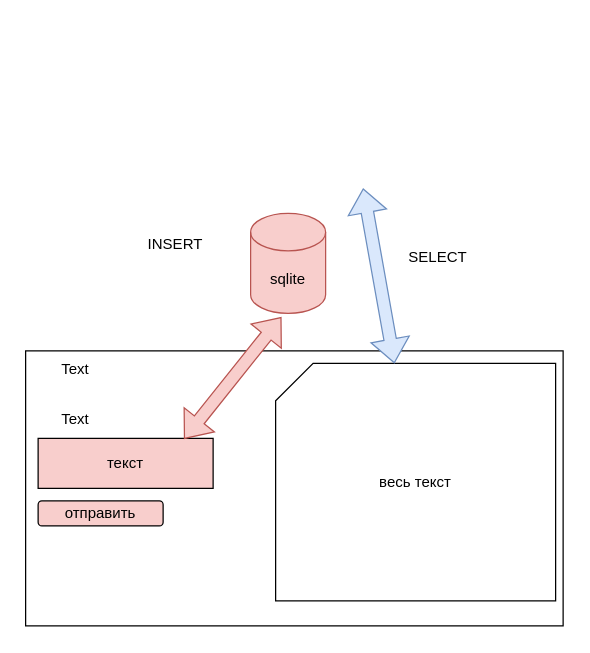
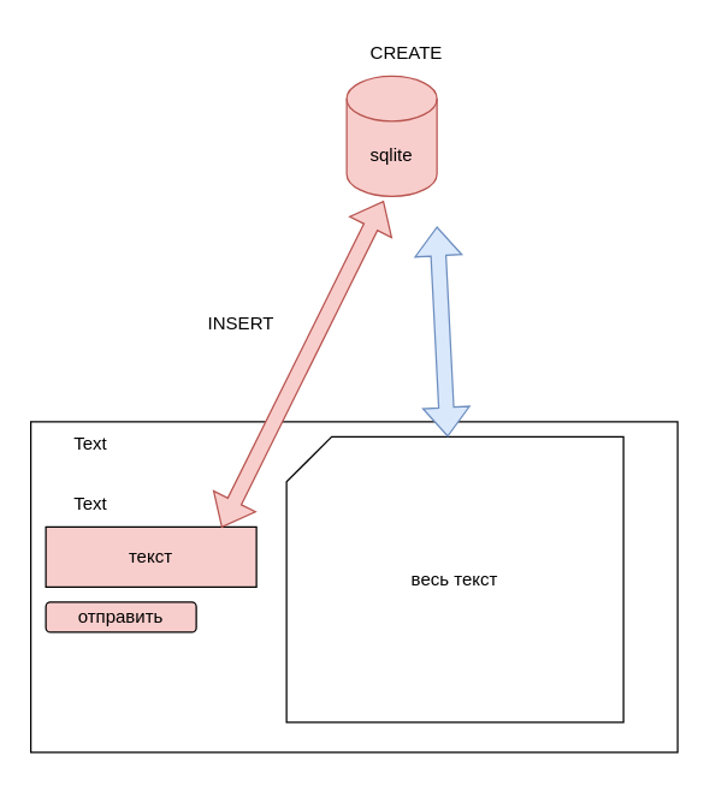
  <mxCell id="0" />
  <mxCell id="1" parent="0" />
  <mxCell id="2" value="" style="rounded=0;whiteSpace=wrap;html=1;" vertex="1" parent="1"><mxGeometry x="20" y="280" width="430" height="220" as="geometry" /></mxCell>
  <mxCell id="3" value="Text" style="text;html=1;strokeColor=none;fillColor=none;align=center;verticalAlign=middle;whiteSpace=wrap;rounded=0;" vertex="1" parent="1"><mxGeometry x="30" y="280" width="60" height="30" as="geometry" /></mxCell>
  <mxCell id="4" value="отправить" style="rounded=1;whiteSpace=wrap;html=1;fillColor=#f8cecc;" vertex="1" parent="1"><mxGeometry x="30" y="400" width="100" height="20" as="geometry" /></mxCell>
  <mxCell id="5" value="Text" style="text;html=1;strokeColor=none;fillColor=none;align=center;verticalAlign=middle;whiteSpace=wrap;rounded=0;" vertex="1" parent="1"><mxGeometry x="30" y="320" width="60" height="30" as="geometry" /></mxCell>
  <mxCell id="6" value="текст" style="rounded=0;whiteSpace=wrap;html=1;fillColor=#f8cecc;" vertex="1" parent="1"><mxGeometry x="30" y="350" width="140" height="40" as="geometry" /></mxCell>
- <mxCell id="7" value="весь текст" style="shape=card;whiteSpace=wrap;html=1;" vertex="1" parent="1"><mxGeometry x="220" y="290" width="224" height="190" as="geometry" /></mxCell>
- <mxCell id="8" value="sqlite" style="shape=cylinder3;whiteSpace=wrap;html=1;boundedLbl=1;backgroundOutline=1;size=15;fillColor=#f8cecc;strokeColor=#b85450;" vertex="1" parent="1"><mxGeometry x="200" y="170" width="60" height="80" as="geometry" /></mxCell>
+ <mxCell id="7" value="весь текст" style="shape=card;whiteSpace=wrap;html=1;" vertex="1" parent="1"><mxGeometry x="190" y="290" width="224" height="190" as="geometry" /></mxCell>
+ <mxCell id="8" value="sqlite" style="shape=cylinder3;whiteSpace=wrap;html=1;boundedLbl=1;backgroundOutline=1;size=15;fillColor=#f8cecc;strokeColor=#b85450;" vertex="1" parent="1"><mxGeometry x="230" y="50" width="60" height="80" as="geometry" /></mxCell>
  <mxCell id="9" value="" style="shape=flexArrow;endArrow=classic;startArrow=classic;html=1;rounded=0;entryX=0.41;entryY=1.037;entryDx=0;entryDy=0;entryPerimeter=0;exitX=0.834;exitY=0.011;exitDx=0;exitDy=0;exitPerimeter=0;fillColor=#f8cecc;strokeColor=#b85450;" edge="1" parent="1" source="6" target="8"><mxGeometry width="100" height="100" relative="1" as="geometry"><mxPoint x="130" y="290" as="sourcePoint" /><mxPoint x="230" y="190" as="targetPoint" /></mxGeometry></mxCell>
  <mxCell id="10" value="" style="shape=flexArrow;endArrow=classic;startArrow=classic;html=1;rounded=0;fillColor=#dae8fc;strokeColor=#6c8ebf;" edge="1" parent="1" source="7"><mxGeometry width="100" height="100" relative="1" as="geometry"><mxPoint x="200" y="347" as="sourcePoint" /><mxPoint x="290" y="150" as="targetPoint" /></mxGeometry></mxCell>
- <mxCell id="11" value="INSERT" style="text;html=1;strokeColor=none;fillColor=none;align=center;verticalAlign=middle;whiteSpace=wrap;rounded=0;" vertex="1" parent="1"><mxGeometry x="110" y="180" width="60" height="30" as="geometry" /></mxCell>
- <mxCell id="12" value="SELECT" style="text;html=1;strokeColor=none;fillColor=none;align=center;verticalAlign=middle;whiteSpace=wrap;rounded=0;" vertex="1" parent="1"><mxGeometry x="320" y="190" width="60" height="30" as="geometry" /></mxCell>
+ <mxCell id="11" value="INSERT" style="text;html=1;strokeColor=none;fillColor=none;align=center;verticalAlign=middle;whiteSpace=wrap;rounded=0;" vertex="1" parent="1"><mxGeometry x="130" y="200" width="60" height="30" as="geometry" /></mxCell>
+ <mxCell id="13" value="CREATE" style="text;html=1;strokeColor=none;fillColor=none;align=center;verticalAlign=middle;whiteSpace=wrap;rounded=0;" vertex="1" parent="1"><mxGeometry x="240" y="20" width="60" height="30" as="geometry" /></mxCell>
